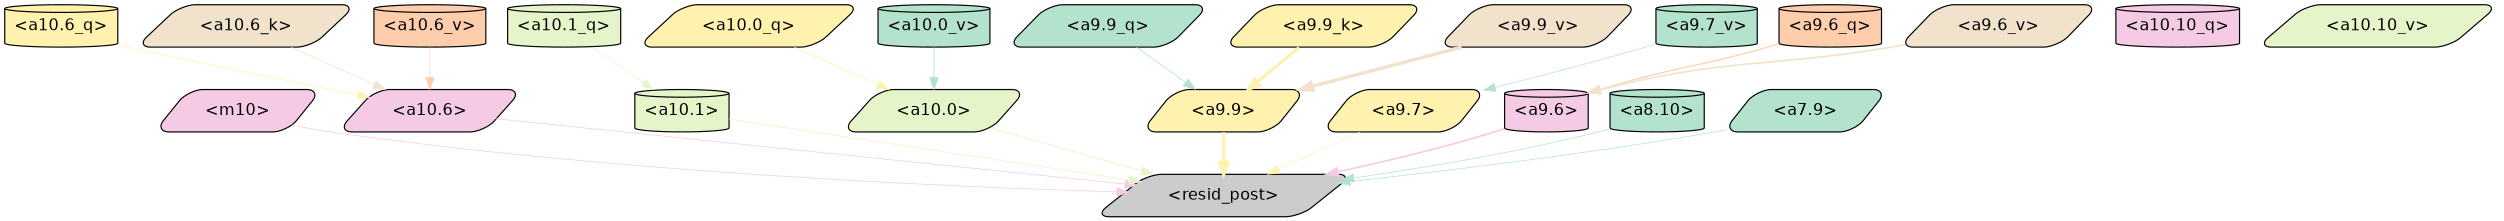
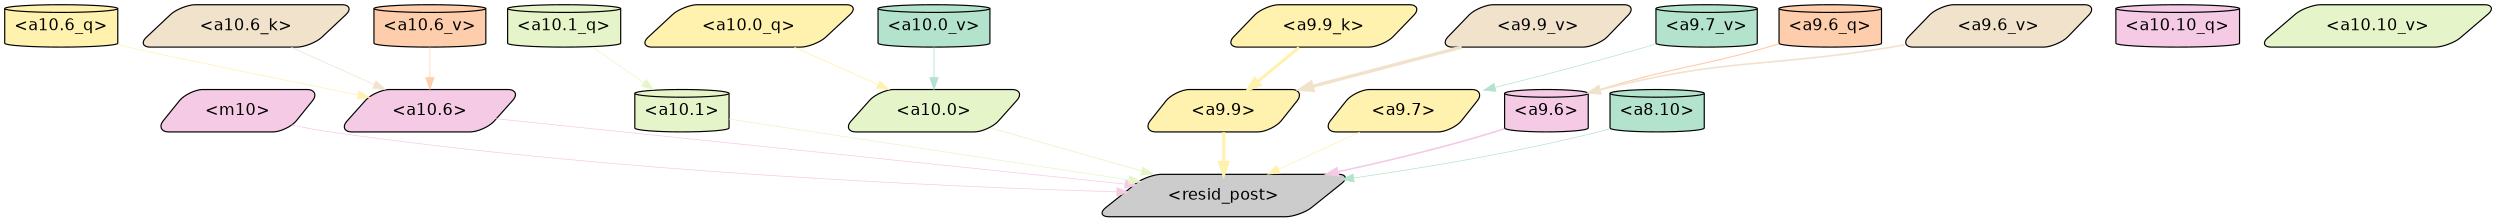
  strict digraph {
    splines=true
    node [color=black fillcolor="#fff2ae" fontname=Helvetica shape=parallelogram style="filled, rounded"]
    edge [color="#fff2ae" penwidth=0.6]
    "<resid_post>" [fillcolor="#cccccc"]
    "<m10>" [fillcolor="#f4cae4"]
    "<a10.6>" [fillcolor="#f4cae4"]
    "<a10.1>" [fillcolor="#e6f5c9" shape=cylinder]
    "<a10.0>" [fillcolor="#e6f5c9"]
    "<a9.9>"
    "<a9.7>"
    "<a9.6>" [fillcolor="#f4cae4" shape=cylinder]
    "<a8.10>" [fillcolor="#b3e2cd" shape=cylinder]
-   "<a7.9>" [fillcolor="#b3e2cd"]
    "<a10.10_q>" [fillcolor="#f4cae4" shape=cylinder]
    "<a10.6_q>" [shape=cylinder]
    "<a10.1_q>" [fillcolor="#e6f5c9" shape=cylinder]
    "<a10.0_q>"
    "<a10.6_k>" [fillcolor="#f1e2cc"]
    "<a10.10_v>" [fillcolor="#e6f5c9"]
    "<a10.6_v>" [fillcolor="#fdcdac" shape=cylinder]
    "<a10.0_v>" [fillcolor="#b3e2cd" shape=cylinder]
-   "<a9.9_q>" [fillcolor="#b3e2cd"]
    "<a9.6_q>" [fillcolor="#fdcdac" shape=cylinder]
    "<a9.9_k>"
    "<a9.9_v>" [fillcolor="#f1e2cc"]
    "<a9.7_v>" [fillcolor="#b3e2cd" shape=cylinder]
    "<a9.6_v>" [fillcolor="#f1e2cc"]
    "<m10>" -> "<resid_post>" [color="#f4cae4"]
    "<a10.6>" -> "<resid_post>" [color="#f4cae4"]
    "<a10.1>" -> "<resid_post>" [color="#e6f5c9"]
    "<a10.0>" -> "<resid_post>" [color="#e6f5c9" penwidth=0.7362499237060547]
    "<a9.9>" -> "<resid_post>" [penwidth=2.76039457321167]
    "<a9.7>" -> "<resid_post>"
    "<a9.6>" -> "<resid_post>" [color="#f4cae4" penwidth=1.3750720024108887]
    "<a8.10>" -> "<resid_post>" [color="#b3e2cd"]
-   "<a7.9>" -> "<resid_post>" [color="#b3e2cd"]
    "<a10.6_q>" -> "<a10.6>"
    "<a10.1_q>" -> "<a10.1>" [color="#e6f5c9"]
    "<a10.0_q>" -> "<a10.0>" [penwidth=0.6948137283325195]
    "<a10.6_k>" -> "<a10.6>" [color="#f1e2cc"]
    "<a10.6_v>" -> "<a10.6>" [color="#fdcdac"]
    "<a10.0_v>" -> "<a10.0>" [color="#b3e2cd" penwidth=0.732755184173584]
-   "<a9.9_q>" -> "<a9.9>" [color="#b3e2cd" penwidth=0.6345546245574951]
    "<a9.6_q>" -> "<a9.6>" [color="#fdcdac" penwidth=0.9647484421730042]
    "<a9.9_k>" -> "<a9.9>" [penwidth=2.6677601635456085]
    "<a9.9_v>" -> "<a9.9>" [color="#f1e2cc" penwidth=2.905421409755945]
    "<a9.7_v>" -> "<a9.7>" [color="#b3e2cd"]
    "<a9.6_v>" -> "<a9.6>" [color="#f1e2cc" penwidth=1.395753264427185]
  }
